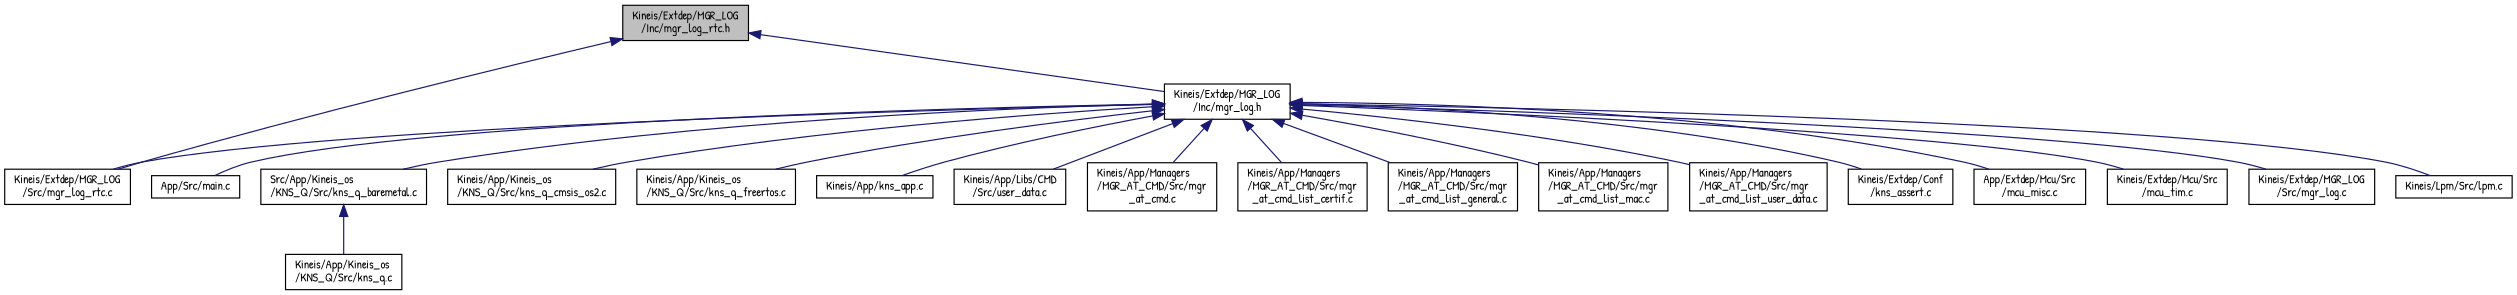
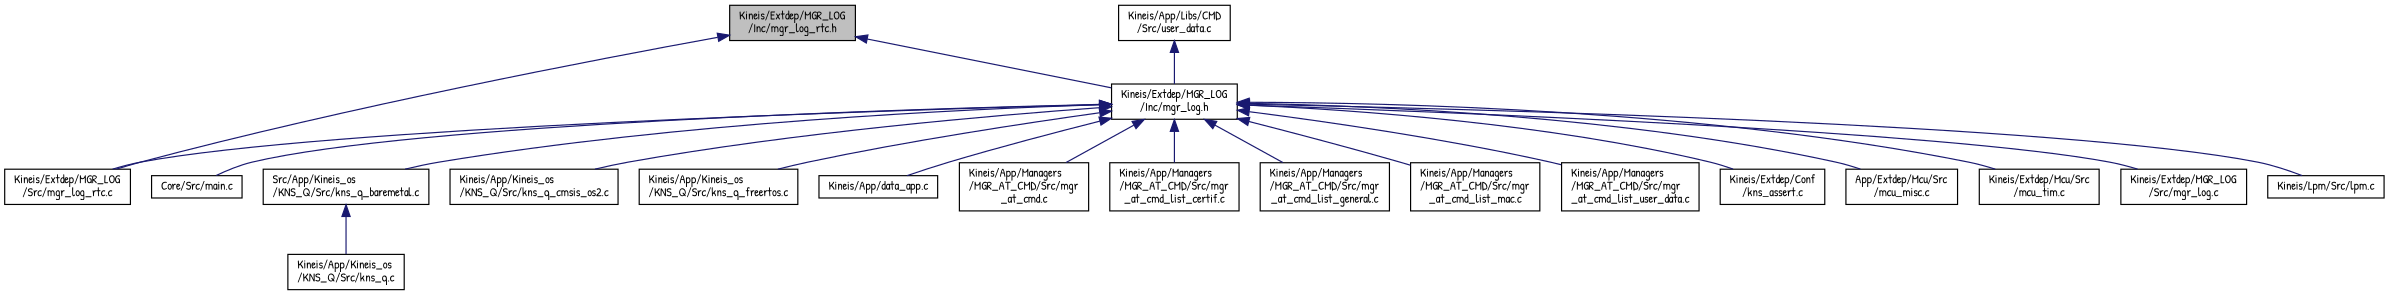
  digraph {
    fontname="Patrick Hand"
    node [color=black fillcolor=white fontname="Patrick Hand" fontsize=10 shape=record style=filled]
    edge [color=midnightblue dir=back fontname="Patrick Hand" fontsize=10 labelfontname=Helvetica labelfontsize=10 style=solid]
    n1 [fillcolor=grey75 fontcolor=black height=0.2 label="Kineis/Extdep/MGR_LOG\l/Inc/mgr_log_rtc.h" width=0.4]
    n2 [height=0.2 label="Kineis/Extdep/MGR_LOG\l/Inc/mgr_log.h" width=0.4]
    n3 [height=0.2 label="Kineis/Extdep/MGR_LOG\l/Src/mgr_log_rtc.c" width=0.4]
-   n4 [height=0.2 label="App/Src/main.c" width=0.4]
+   n4 [height=0.2 label="Core/Src/main.c" width=0.4]
    n5 [height=0.2 label="Src/App/Kineis_os\l/KNS_Q/Src/kns_q_baremetal.c" width=0.4]
    n6 [height=0.2 label="Kineis/App/Kineis_os\l/KNS_Q/Src/kns_q_cmsis_os2.c" width=0.4]
    n7 [height=0.2 label="Kineis/App/Kineis_os\l/KNS_Q/Src/kns_q_freertos.c" width=0.4]
-   n8 [height=0.2 label="Kineis/App/kns_app.c" width=0.4]
+   n8 [height=0.2 label="Kineis/App/data_app.c" width=0.4]
    n9 [height=0.2 label="Kineis/App/Libs/CMD\l/Src/user_data.c" width=0.4]
    n10 [height=0.2 label="Kineis/App/Managers\l/MGR_AT_CMD/Src/mgr\l_at_cmd.c" width=0.4]
    n11 [height=0.2 label="Kineis/App/Managers\l/MGR_AT_CMD/Src/mgr\l_at_cmd_list_certif.c" width=0.4]
    n12 [height=0.2 label="Kineis/App/Managers\l/MGR_AT_CMD/Src/mgr\l_at_cmd_list_general.c" width=0.4]
    n13 [height=0.2 label="Kineis/App/Managers\l/MGR_AT_CMD/Src/mgr\l_at_cmd_list_mac.c" width=0.4]
    n14 [height=0.2 label="Kineis/App/Managers\l/MGR_AT_CMD/Src/mgr\l_at_cmd_list_user_data.c" width=0.4]
    n15 [height=0.2 label="Kineis/Extdep/Conf\l/kns_assert.c" width=0.4]
    n16 [height=0.2 label="App/Extdep/Mcu/Src\l/mcu_misc.c" width=0.4]
    n17 [height=0.2 label="Kineis/Extdep/Mcu/Src\l/mcu_tim.c" width=0.4]
    n18 [height=0.2 label="Kineis/Extdep/MGR_LOG\l/Src/mgr_log.c" width=0.4]
    n19 [height=0.2 label="Kineis/Lpm/Src/lpm.c" width=0.4]
    n20 [height=0.2 label="Kineis/App/Kineis_os\l/KNS_Q/Src/kns_q.c" width=0.4]
    n1 -> n2
    n1 -> n3
    n2 -> n3
    n2 -> n4
    n2 -> n5
    n2 -> n6
    n2 -> n7
    n2 -> n8
-   n2 -> n9
+   n9 -> n2
    n2 -> n10
    n2 -> n11
    n2 -> n12
    n2 -> n13
    n2 -> n14
    n2 -> n15
    n2 -> n16
    n2 -> n17
    n2 -> n18
    n2 -> n19
    n5 -> n20
  }
